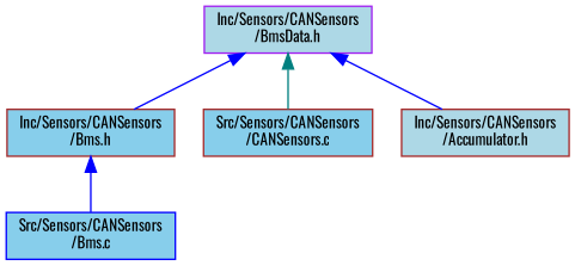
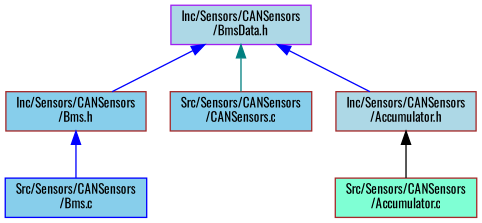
  digraph {
    fontname=Oswald
    node [color=brown fillcolor=skyblue fontname=Oswald fontsize=10 shape=box style=filled]
    edge [color=blue dir=back fontname=Oswald fontsize=10 labelfontname=Helvetica labelfontsize=10 style=solid]
    n1 [color=purple fillcolor=lightblue fontcolor=black height=0.2 label="Inc/Sensors/CANSensors\l/BmsData.h" width=0.4]
    n2 [height=0.2 label="Inc/Sensors/CANSensors\l/Bms.h" width=0.4]
    n3 [height=0.2 label="Src/Sensors/CANSensors\l/CANSensors.c" width=0.4]
    n4 [fillcolor=lightblue height=0.2 label="Inc/Sensors/CANSensors\l/Accumulator.h" width=0.4]
    n5 [color=blue height=0.2 label="Src/Sensors/CANSensors\l/Bms.c" width=0.4]
+   n6 [fillcolor=aquamarine height=0.2 label="Src/Sensors/CANSensors\l/Accumulator.c" width=0.4]
    n1 -> n2
    n1 -> n3 [color=teal]
    n1 -> n4
    n2 -> n5
+   n4 -> n6 [color=black]
  }
